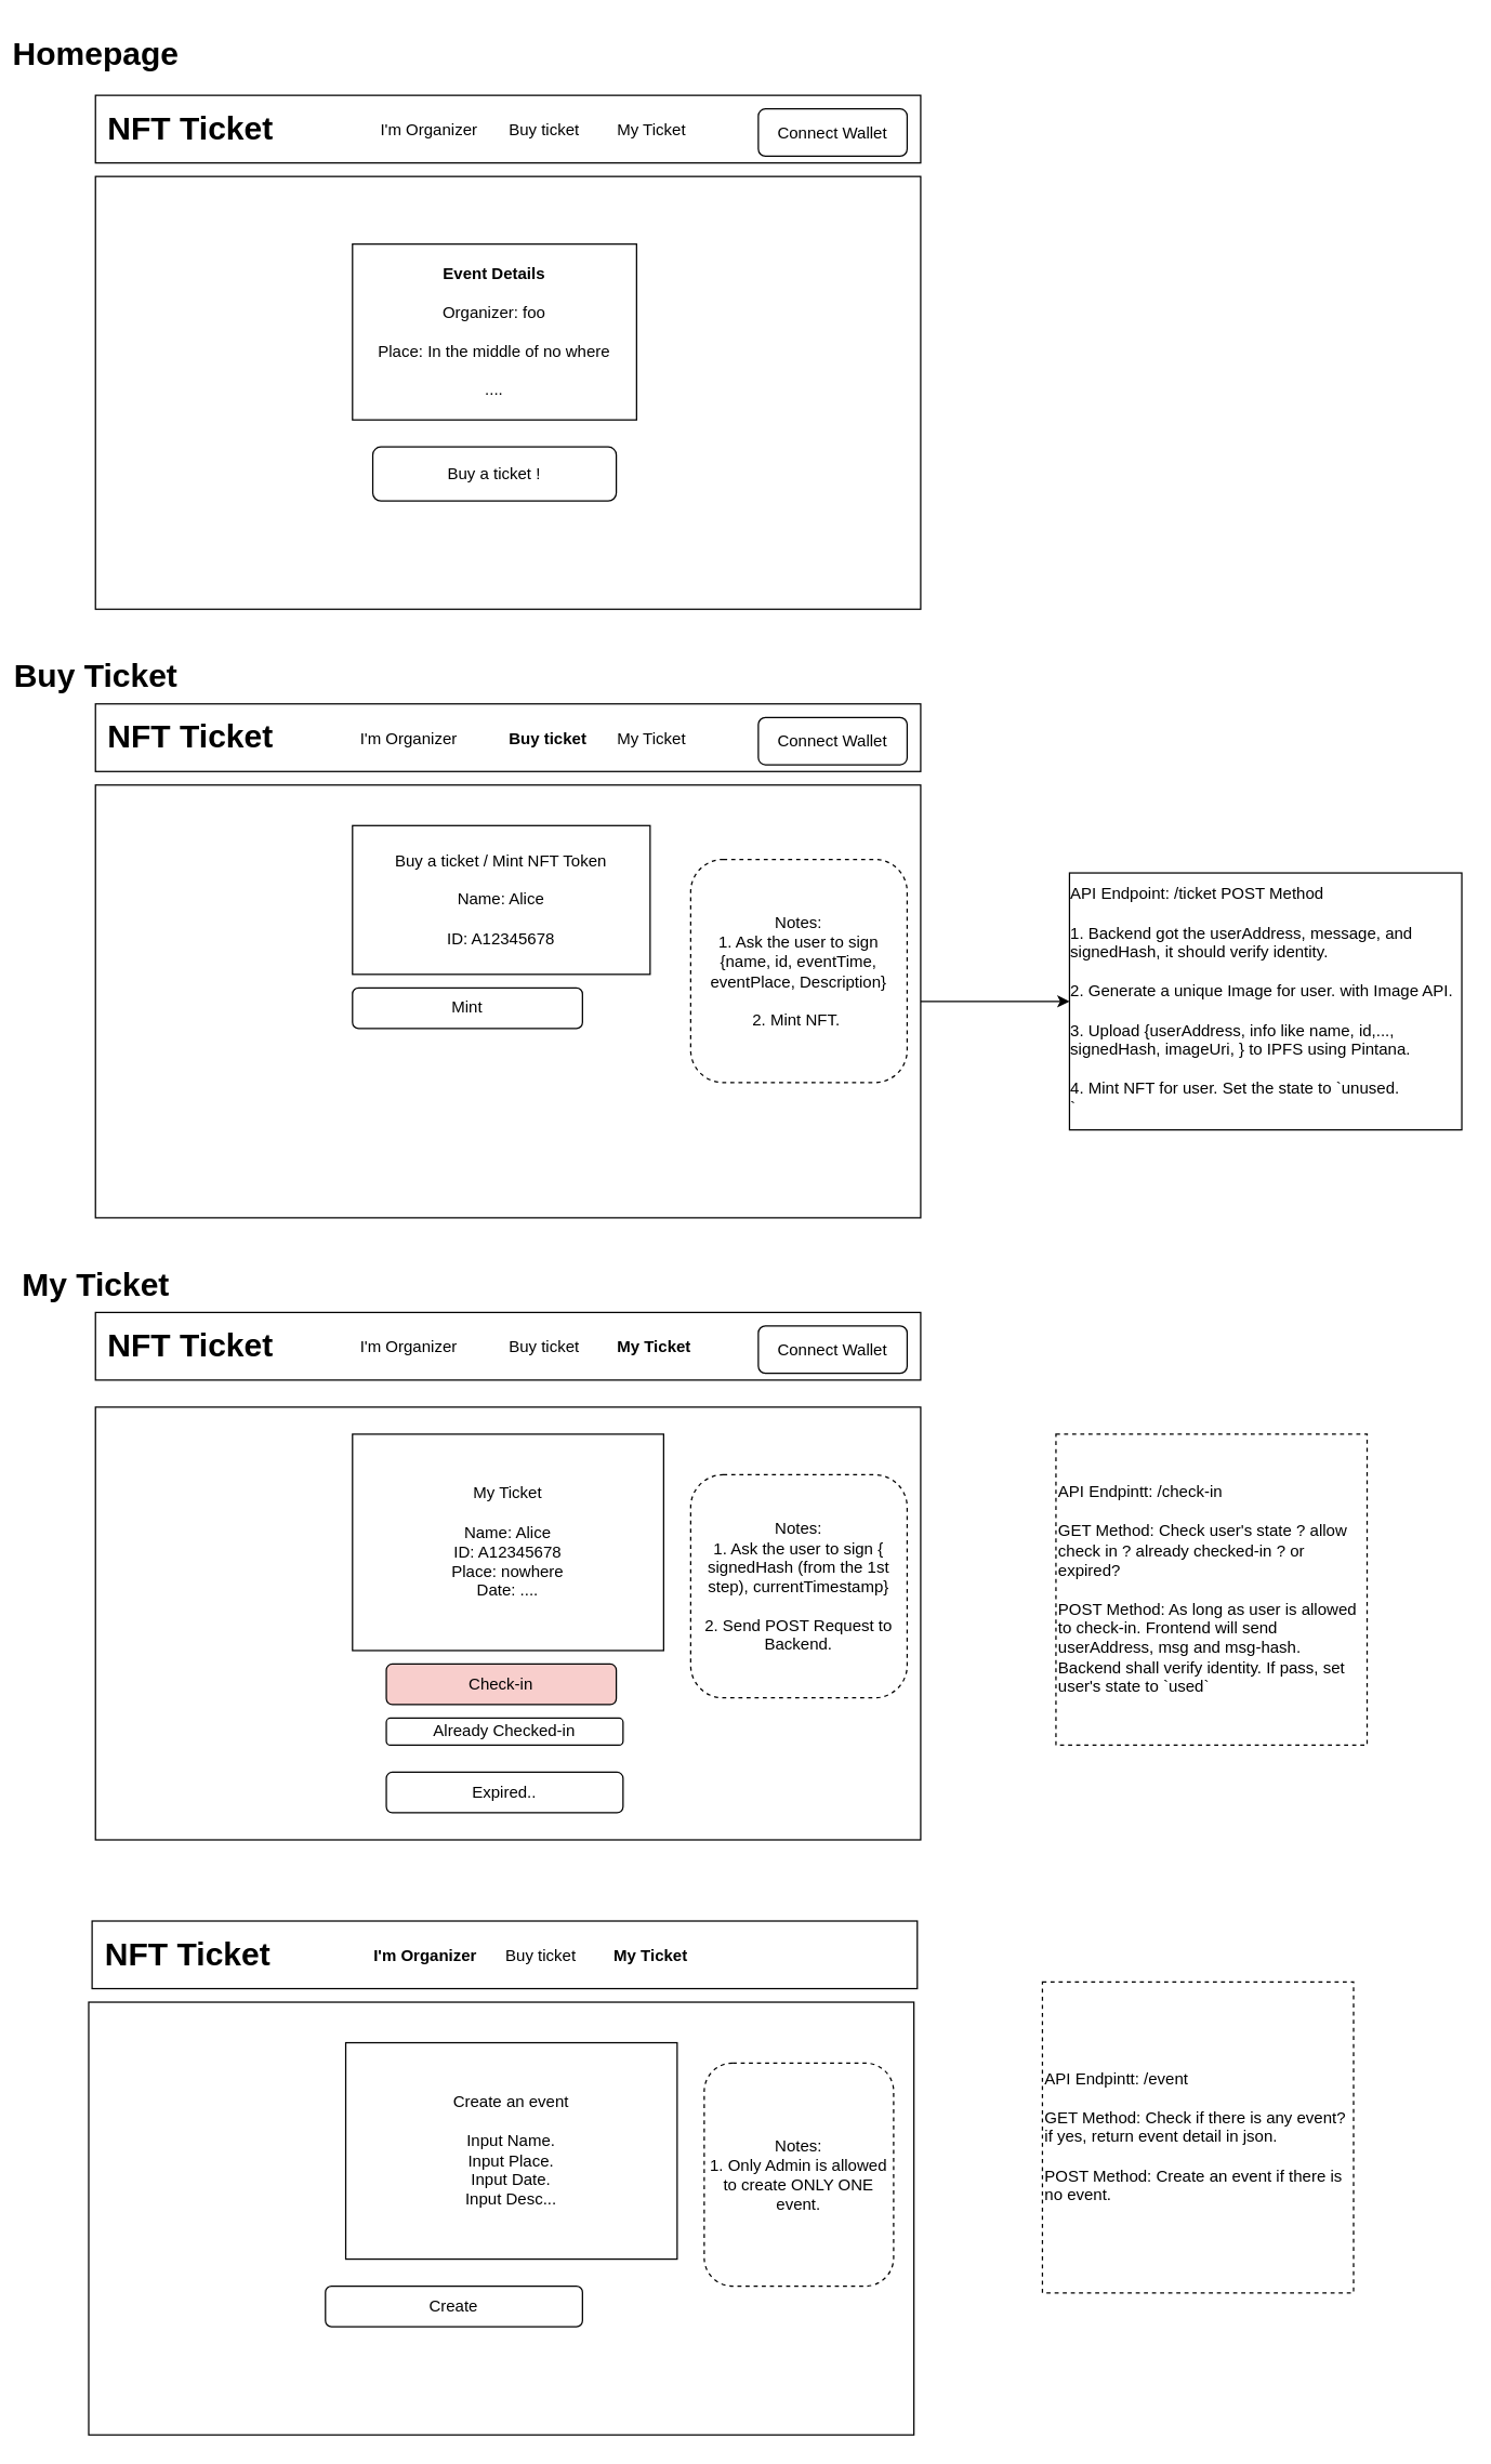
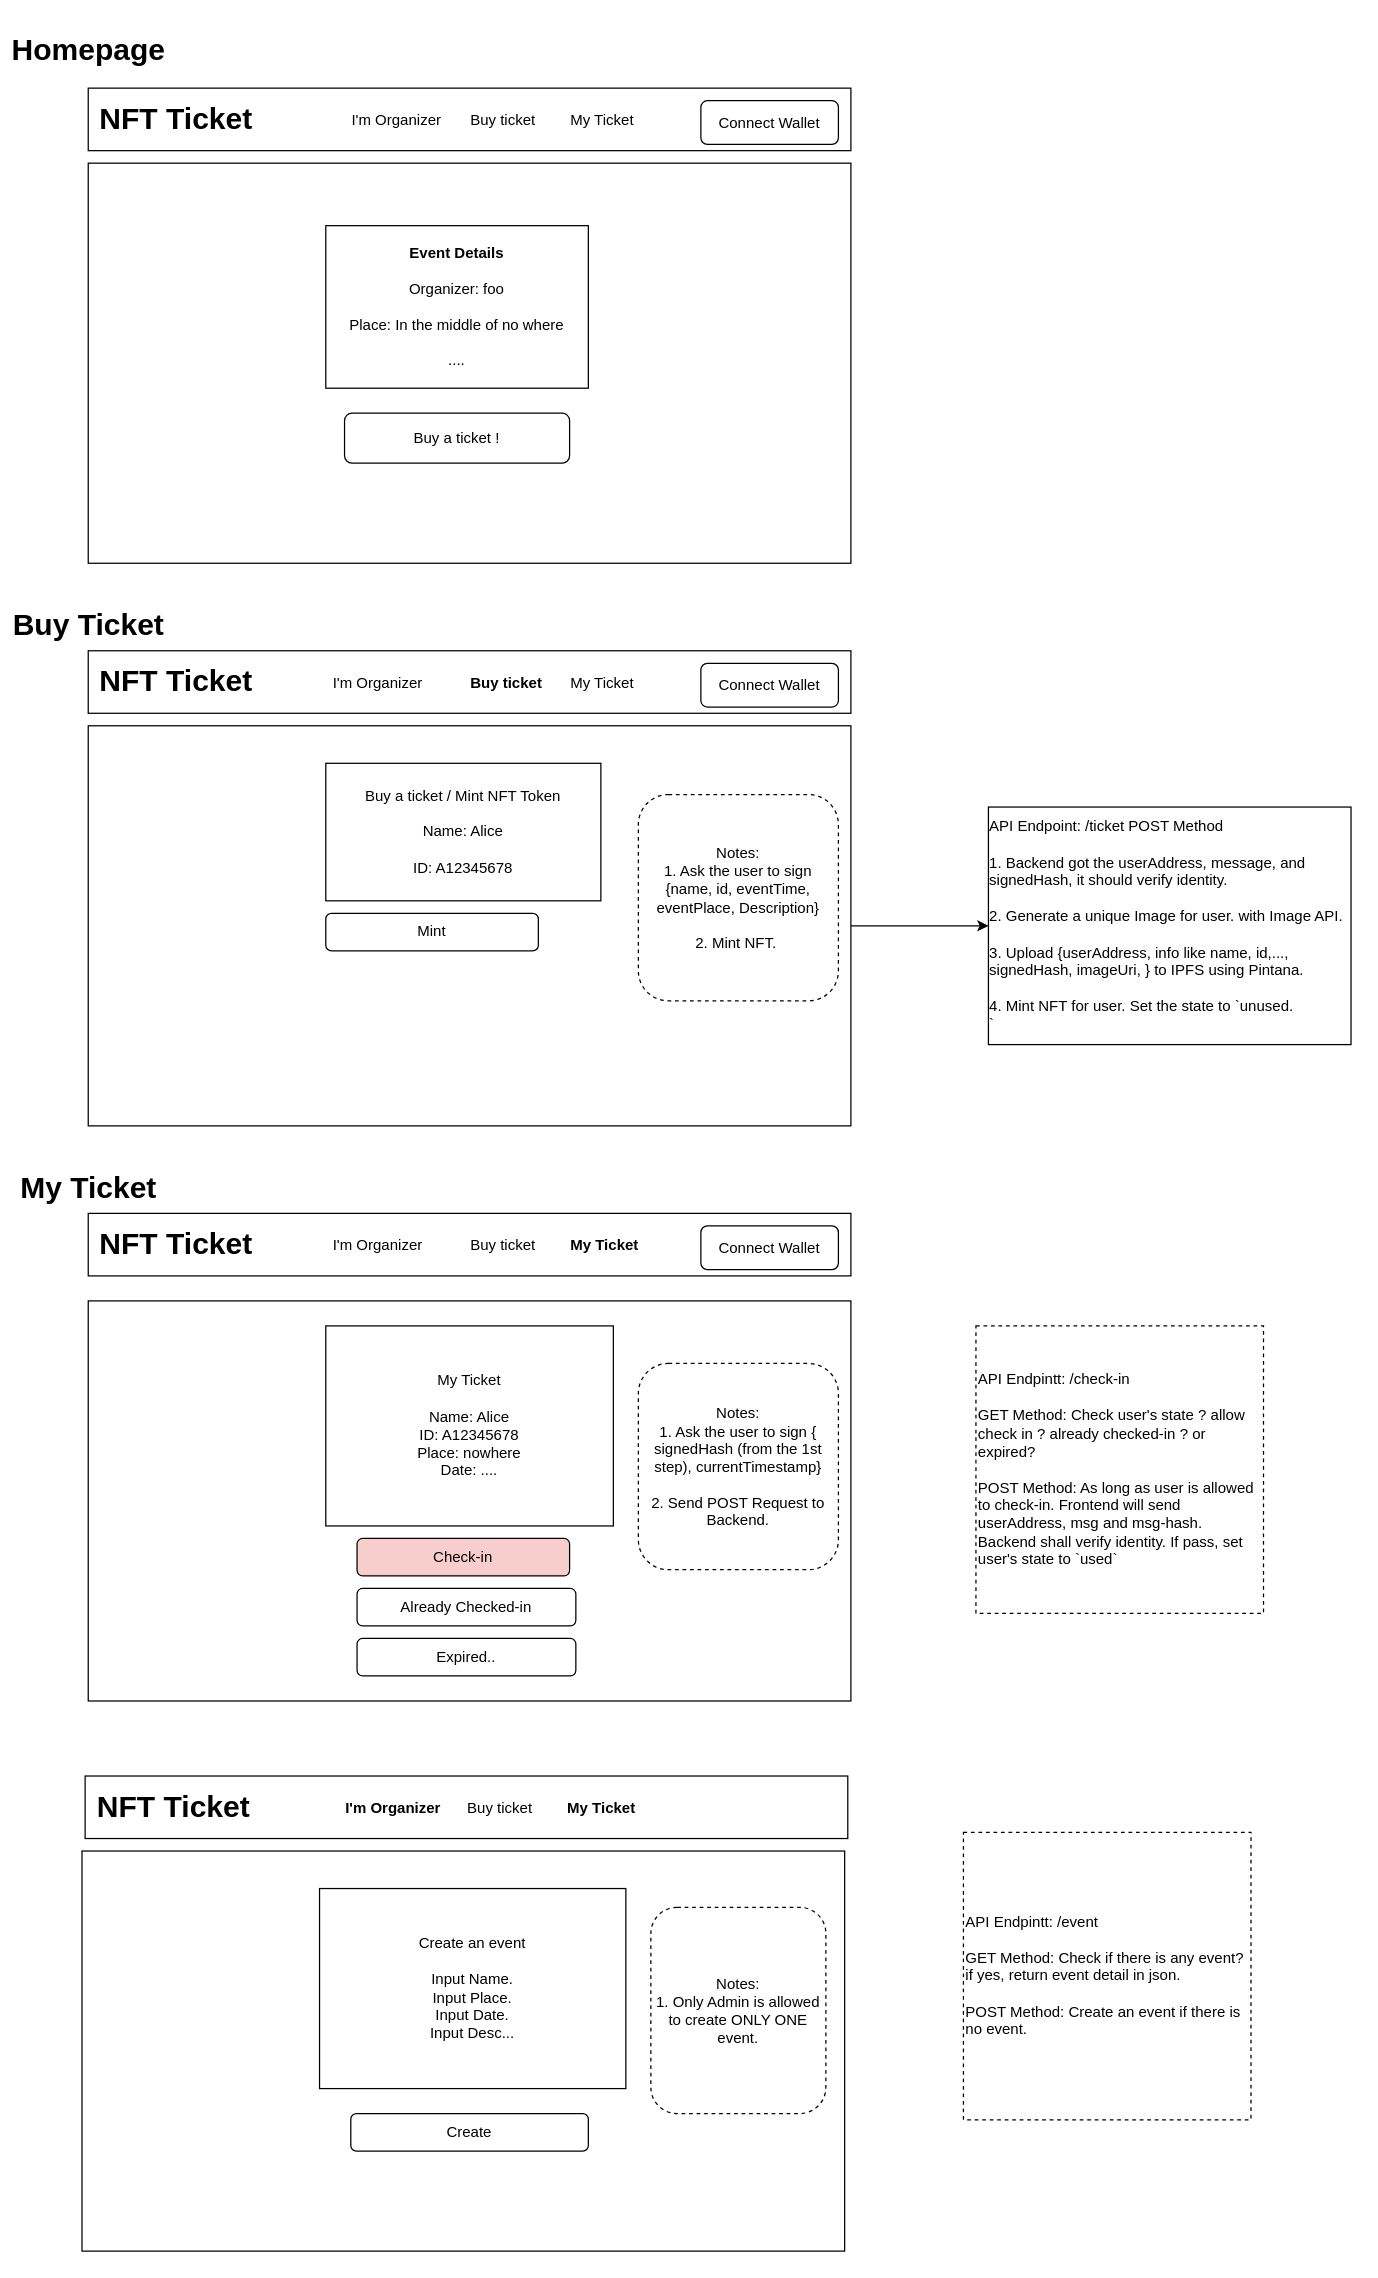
  <mxCell id="0" />
  <mxCell id="1" parent="0" />
  <mxCell id="2" value="" style="rounded=0;whiteSpace=wrap;html=1;" vertex="1" parent="1"><mxGeometry x="70" y="70" width="610" height="50" as="geometry" /></mxCell>
  <mxCell id="3" value="Buy ticket" style="text;strokeColor=none;fillColor=none;align=left;verticalAlign=middle;spacingLeft=4;spacingRight=4;overflow=hidden;points=[[0,0.5],[1,0.5]];portConstraint=eastwest;rotatable=0;" vertex="1" parent="1"><mxGeometry x="370" y="80" width="110" height="30" as="geometry" /></mxCell>
  <mxCell id="4" value="NFT Ticket" style="text;strokeColor=none;fillColor=none;html=1;fontSize=24;fontStyle=1;verticalAlign=middle;align=center;" vertex="1" parent="1"><mxGeometry x="90" y="75" width="100" height="40" as="geometry" /></mxCell>
  <mxCell id="5" value="My Ticket" style="text;strokeColor=none;fillColor=none;align=left;verticalAlign=middle;spacingLeft=4;spacingRight=4;overflow=hidden;points=[[0,0.5],[1,0.5]];portConstraint=eastwest;rotatable=0;" vertex="1" parent="1"><mxGeometry x="450" y="80" width="110" height="30" as="geometry" /></mxCell>
  <mxCell id="6" value="Homepage" style="text;strokeColor=none;fillColor=none;html=1;fontSize=24;fontStyle=1;verticalAlign=middle;align=center;" vertex="1" parent="1"><mxGeometry x="20" y="20" width="100" height="40" as="geometry" /></mxCell>
  <mxCell id="7" value="" style="rounded=0;whiteSpace=wrap;html=1;" vertex="1" parent="1"><mxGeometry x="70" y="130" width="610" height="320" as="geometry" /></mxCell>
  <mxCell id="8" value="&lt;b&gt;Event Details&lt;br&gt;&lt;/b&gt;&lt;br&gt;Organizer: foo&lt;br&gt;&lt;br&gt;Place: In the middle of no where&lt;br&gt;&lt;br&gt;...." style="rounded=0;whiteSpace=wrap;html=1;" vertex="1" parent="1"><mxGeometry x="260" y="180" width="210" height="130" as="geometry" /></mxCell>
  <mxCell id="9" value="Connect Wallet" style="rounded=1;whiteSpace=wrap;html=1;" vertex="1" parent="1"><mxGeometry x="560" y="80" width="110" height="35" as="geometry" /></mxCell>
  <mxCell id="10" value="Buy a ticket !" style="rounded=1;whiteSpace=wrap;html=1;" vertex="1" parent="1"><mxGeometry x="275" y="330" width="180" height="40" as="geometry" /></mxCell>
  <mxCell id="11" value="Buy Ticket" style="text;strokeColor=none;fillColor=none;html=1;fontSize=24;fontStyle=1;verticalAlign=middle;align=center;" vertex="1" parent="1"><mxGeometry x="20" y="480" width="100" height="40" as="geometry" /></mxCell>
  <mxCell id="12" value="" style="rounded=0;whiteSpace=wrap;html=1;" vertex="1" parent="1"><mxGeometry x="70" y="520" width="610" height="50" as="geometry" /></mxCell>
  <mxCell id="13" value="Buy ticket" style="text;strokeColor=none;fillColor=none;align=left;verticalAlign=middle;spacingLeft=4;spacingRight=4;overflow=hidden;points=[[0,0.5],[1,0.5]];portConstraint=eastwest;rotatable=0;fontStyle=1" vertex="1" parent="1"><mxGeometry x="370" y="530" width="110" height="30" as="geometry" /></mxCell>
  <mxCell id="14" value="NFT Ticket" style="text;strokeColor=none;fillColor=none;html=1;fontSize=24;fontStyle=1;verticalAlign=middle;align=center;" vertex="1" parent="1"><mxGeometry x="90" y="525" width="100" height="40" as="geometry" /></mxCell>
  <mxCell id="15" value="My Ticket" style="text;strokeColor=none;fillColor=none;align=left;verticalAlign=middle;spacingLeft=4;spacingRight=4;overflow=hidden;points=[[0,0.5],[1,0.5]];portConstraint=eastwest;rotatable=0;" vertex="1" parent="1"><mxGeometry x="450" y="530" width="110" height="30" as="geometry" /></mxCell>
  <mxCell id="16" value="Connect Wallet" style="rounded=1;whiteSpace=wrap;html=1;" vertex="1" parent="1"><mxGeometry x="560" y="530" width="110" height="35" as="geometry" /></mxCell>
  <mxCell id="17" value="" style="edgeStyle=none;html=1;" edge="1" parent="1" source="18" target="20"><mxGeometry relative="1" as="geometry" /></mxCell>
  <mxCell id="18" value="" style="rounded=0;whiteSpace=wrap;html=1;" vertex="1" parent="1"><mxGeometry x="70" y="580" width="610" height="320" as="geometry" /></mxCell>
  <mxCell id="19" value="Buy a ticket / Mint NFT Token&lt;br&gt;&lt;br&gt;Name: Alice&lt;br&gt;&lt;br&gt;ID: A12345678" style="rounded=0;whiteSpace=wrap;html=1;" vertex="1" parent="1"><mxGeometry x="260" y="610" width="220" height="110" as="geometry" /></mxCell>
  <mxCell id="20" value="&lt;div style=&quot;text-align: left&quot;&gt;&lt;span&gt;API Endpoint: /ticket POST Method&lt;br&gt;&lt;/span&gt;&lt;/div&gt;&lt;div style=&quot;text-align: left&quot;&gt;&lt;span&gt;&lt;br&gt;&lt;/span&gt;&lt;/div&gt;&lt;div style=&quot;text-align: left&quot;&gt;&lt;span&gt;1. Backend got the userAddress, message, and signedHash, it should verify identity.&amp;nbsp;&lt;/span&gt;&lt;/div&gt;&lt;div style=&quot;text-align: left&quot;&gt;&lt;span&gt;&lt;br&gt;&lt;/span&gt;&lt;/div&gt;&lt;div style=&quot;text-align: left&quot;&gt;&lt;span&gt;2. Generate a unique Image for user. with Image API.&lt;/span&gt;&lt;/div&gt;&lt;div style=&quot;text-align: left&quot;&gt;&lt;span&gt;&lt;br&gt;&lt;/span&gt;&lt;/div&gt;&lt;div style=&quot;text-align: left&quot;&gt;&lt;span&gt;3. Upload {userAddress, info like name, id,..., signedHash, imageUri, } to IPFS using Pintana.&lt;/span&gt;&lt;/div&gt;&lt;div style=&quot;text-align: left&quot;&gt;&lt;span&gt;&lt;br&gt;&lt;/span&gt;&lt;/div&gt;&lt;div style=&quot;text-align: left&quot;&gt;&lt;span&gt;4. Mint NFT for user. Set the state to `unused.&lt;/span&gt;&lt;/div&gt;&lt;div style=&quot;text-align: left&quot;&gt;&lt;span&gt;`&lt;/span&gt;&lt;/div&gt;" style="rounded=0;whiteSpace=wrap;html=1;" vertex="1" parent="1"><mxGeometry x="790" y="645" width="290" height="190" as="geometry" /></mxCell>
  <mxCell id="21" value="Mint" style="rounded=1;whiteSpace=wrap;html=1;" vertex="1" parent="1"><mxGeometry x="260" y="730" width="170" height="30" as="geometry" /></mxCell>
  <mxCell id="22" value="Notes:&lt;br&gt;1. Ask the user to sign {name, id, eventTime, eventPlace, Description}&lt;br&gt;&lt;br&gt;2. Mint NFT.&amp;nbsp;" style="rounded=1;whiteSpace=wrap;html=1;dashed=1;" vertex="1" parent="1"><mxGeometry x="510" y="635" width="160" height="165" as="geometry" /></mxCell>
  <mxCell id="23" value="My Ticket" style="text;strokeColor=none;fillColor=none;html=1;fontSize=24;fontStyle=1;verticalAlign=middle;align=center;" vertex="1" parent="1"><mxGeometry x="20" y="930" width="100" height="40" as="geometry" /></mxCell>
  <mxCell id="24" value="" style="rounded=0;whiteSpace=wrap;html=1;" vertex="1" parent="1"><mxGeometry x="70" y="970" width="610" height="50" as="geometry" /></mxCell>
  <mxCell id="25" value="Buy ticket" style="text;strokeColor=none;fillColor=none;align=left;verticalAlign=middle;spacingLeft=4;spacingRight=4;overflow=hidden;points=[[0,0.5],[1,0.5]];portConstraint=eastwest;rotatable=0;fontStyle=0" vertex="1" parent="1"><mxGeometry x="370" y="980" width="110" height="30" as="geometry" /></mxCell>
  <mxCell id="26" value="NFT Ticket" style="text;strokeColor=none;fillColor=none;html=1;fontSize=24;fontStyle=1;verticalAlign=middle;align=center;" vertex="1" parent="1"><mxGeometry x="90" y="975" width="100" height="40" as="geometry" /></mxCell>
  <mxCell id="27" value="My Ticket" style="text;strokeColor=none;fillColor=none;align=left;verticalAlign=middle;spacingLeft=4;spacingRight=4;overflow=hidden;points=[[0,0.5],[1,0.5]];portConstraint=eastwest;rotatable=0;fontStyle=1" vertex="1" parent="1"><mxGeometry x="450" y="980" width="110" height="30" as="geometry" /></mxCell>
  <mxCell id="28" value="Connect Wallet" style="rounded=1;whiteSpace=wrap;html=1;" vertex="1" parent="1"><mxGeometry x="560" y="980" width="110" height="35" as="geometry" /></mxCell>
  <mxCell id="29" value="" style="rounded=0;whiteSpace=wrap;html=1;" vertex="1" parent="1"><mxGeometry x="70" y="1040" width="610" height="320" as="geometry" /></mxCell>
  <mxCell id="30" value="My Ticket&lt;br&gt;&lt;br&gt;Name: Alice&lt;br&gt;ID: A12345678&lt;br&gt;Place: nowhere&lt;br&gt;Date: ...." style="rounded=0;whiteSpace=wrap;html=1;" vertex="1" parent="1"><mxGeometry x="260" y="1060" width="230" height="160" as="geometry" /></mxCell>
  <mxCell id="31" value="Check-in" style="rounded=1;whiteSpace=wrap;html=1;fillColor=#f8cecc;" vertex="1" parent="1"><mxGeometry x="285" y="1230" width="170" height="30" as="geometry" /></mxCell>
  <mxCell id="32" value="API Endpintt: /check-in&amp;nbsp;&lt;br&gt;&lt;br&gt;GET Method: Check user's state ? allow check in ? already checked-in ? or expired?&lt;br&gt;&lt;br&gt;POST Method: As long as user is allowed to check-in. Frontend will send userAddress, msg and msg-hash. Backend shall verify identity. If pass, set user's state to `used`" style="whiteSpace=wrap;html=1;aspect=fixed;glass=1;dashed=1;fillColor=none;align=left;" vertex="1" parent="1"><mxGeometry x="780" y="1060" width="230" height="230" as="geometry" /></mxCell>
  <mxCell id="33" value="Notes:&lt;br&gt;1. Ask the user to sign { signedHash (from the 1st step), currentTimestamp}&lt;br&gt;&lt;br&gt;2. Send POST Request to Backend." style="rounded=1;whiteSpace=wrap;html=1;dashed=1;" vertex="1" parent="1"><mxGeometry x="510" y="1090" width="160" height="165" as="geometry" /></mxCell>
- <mxCell id="34" value="Already Checked-in" style="rounded=1;whiteSpace=wrap;html=1;" vertex="1" parent="1"><mxGeometry x="285" y="1270" width="175" height="20" as="geometry" /></mxCell>
+ <mxCell id="34" value="Already Checked-in" style="rounded=1;whiteSpace=wrap;html=1;" vertex="1" parent="1"><mxGeometry x="285" y="1270" width="175" height="30" as="geometry" /></mxCell>
  <mxCell id="35" value="Expired.." style="rounded=1;whiteSpace=wrap;html=1;" vertex="1" parent="1"><mxGeometry x="285" y="1310" width="175" height="30" as="geometry" /></mxCell>
  <mxCell id="36" value="" style="rounded=0;whiteSpace=wrap;html=1;" vertex="1" parent="1"><mxGeometry x="67.5" y="1420" width="610" height="50" as="geometry" /></mxCell>
  <mxCell id="37" value="Buy ticket" style="text;strokeColor=none;fillColor=none;align=left;verticalAlign=middle;spacingLeft=4;spacingRight=4;overflow=hidden;points=[[0,0.5],[1,0.5]];portConstraint=eastwest;rotatable=0;fontStyle=0" vertex="1" parent="1"><mxGeometry x="367.5" y="1430" width="110" height="30" as="geometry" /></mxCell>
  <mxCell id="38" value="NFT Ticket" style="text;strokeColor=none;fillColor=none;html=1;fontSize=24;fontStyle=1;verticalAlign=middle;align=center;" vertex="1" parent="1"><mxGeometry x="87.5" y="1425" width="100" height="40" as="geometry" /></mxCell>
  <mxCell id="39" value="My Ticket" style="text;strokeColor=none;fillColor=none;align=left;verticalAlign=middle;spacingLeft=4;spacingRight=4;overflow=hidden;points=[[0,0.5],[1,0.5]];portConstraint=eastwest;rotatable=0;fontStyle=1" vertex="1" parent="1"><mxGeometry x="447.5" y="1430" width="110" height="30" as="geometry" /></mxCell>
  <mxCell id="40" value="I'm Organizer" style="text;strokeColor=none;fillColor=none;align=left;verticalAlign=middle;spacingLeft=4;spacingRight=4;overflow=hidden;points=[[0,0.5],[1,0.5]];portConstraint=eastwest;rotatable=0;" vertex="1" parent="1"><mxGeometry x="275" y="80" width="110" height="30" as="geometry" /></mxCell>
  <mxCell id="41" value="I'm Organizer" style="text;strokeColor=none;fillColor=none;align=left;verticalAlign=middle;spacingLeft=4;spacingRight=4;overflow=hidden;points=[[0,0.5],[1,0.5]];portConstraint=eastwest;rotatable=0;" vertex="1" parent="1"><mxGeometry x="260" y="530" width="110" height="30" as="geometry" /></mxCell>
  <mxCell id="42" value="I'm Organizer" style="text;strokeColor=none;fillColor=none;align=left;verticalAlign=middle;spacingLeft=4;spacingRight=4;overflow=hidden;points=[[0,0.5],[1,0.5]];portConstraint=eastwest;rotatable=0;" vertex="1" parent="1"><mxGeometry x="260" y="980" width="110" height="30" as="geometry" /></mxCell>
  <mxCell id="43" value="I'm Organizer" style="text;strokeColor=none;fillColor=none;align=left;verticalAlign=middle;spacingLeft=4;spacingRight=4;overflow=hidden;points=[[0,0.5],[1,0.5]];portConstraint=eastwest;rotatable=0;fontStyle=1" vertex="1" parent="1"><mxGeometry x="270" y="1430" width="110" height="30" as="geometry" /></mxCell>
  <mxCell id="44" value="" style="rounded=0;whiteSpace=wrap;html=1;" vertex="1" parent="1"><mxGeometry x="65" y="1480" width="610" height="320" as="geometry" /></mxCell>
  <mxCell id="45" value="Create an event&lt;br&gt;&lt;br&gt;Input Name.&lt;br&gt;Input Place.&lt;br&gt;Input Date.&lt;br&gt;Input Desc..." style="rounded=0;whiteSpace=wrap;html=1;glass=1;fillColor=none;" vertex="1" parent="1"><mxGeometry x="255" y="1510" width="245" height="160" as="geometry" /></mxCell>
- <mxCell id="46" value="Create" style="rounded=1;whiteSpace=wrap;html=1;glass=1;fillColor=none;" vertex="1" parent="1"><mxGeometry x="240" y="1690" width="190" height="30" as="geometry" /></mxCell>
+ <mxCell id="46" value="Create" style="rounded=1;whiteSpace=wrap;html=1;glass=1;fillColor=none;" vertex="1" parent="1"><mxGeometry x="280" y="1690" width="190" height="30" as="geometry" /></mxCell>
  <mxCell id="47" value="Notes:&lt;br&gt;1. Only Admin is allowed to create ONLY ONE event." style="rounded=1;whiteSpace=wrap;html=1;dashed=1;" vertex="1" parent="1"><mxGeometry x="520" y="1525" width="140" height="165" as="geometry" /></mxCell>
  <mxCell id="48" value="API Endpintt: /event&lt;br&gt;&lt;br&gt;GET Method: Check if there is any event? if yes, return event detail in json.&lt;br&gt;&lt;br&gt;POST Method: Create an event if there is no event." style="whiteSpace=wrap;html=1;aspect=fixed;glass=1;dashed=1;fillColor=none;align=left;" vertex="1" parent="1"><mxGeometry x="770" y="1465" width="230" height="230" as="geometry" /></mxCell>
